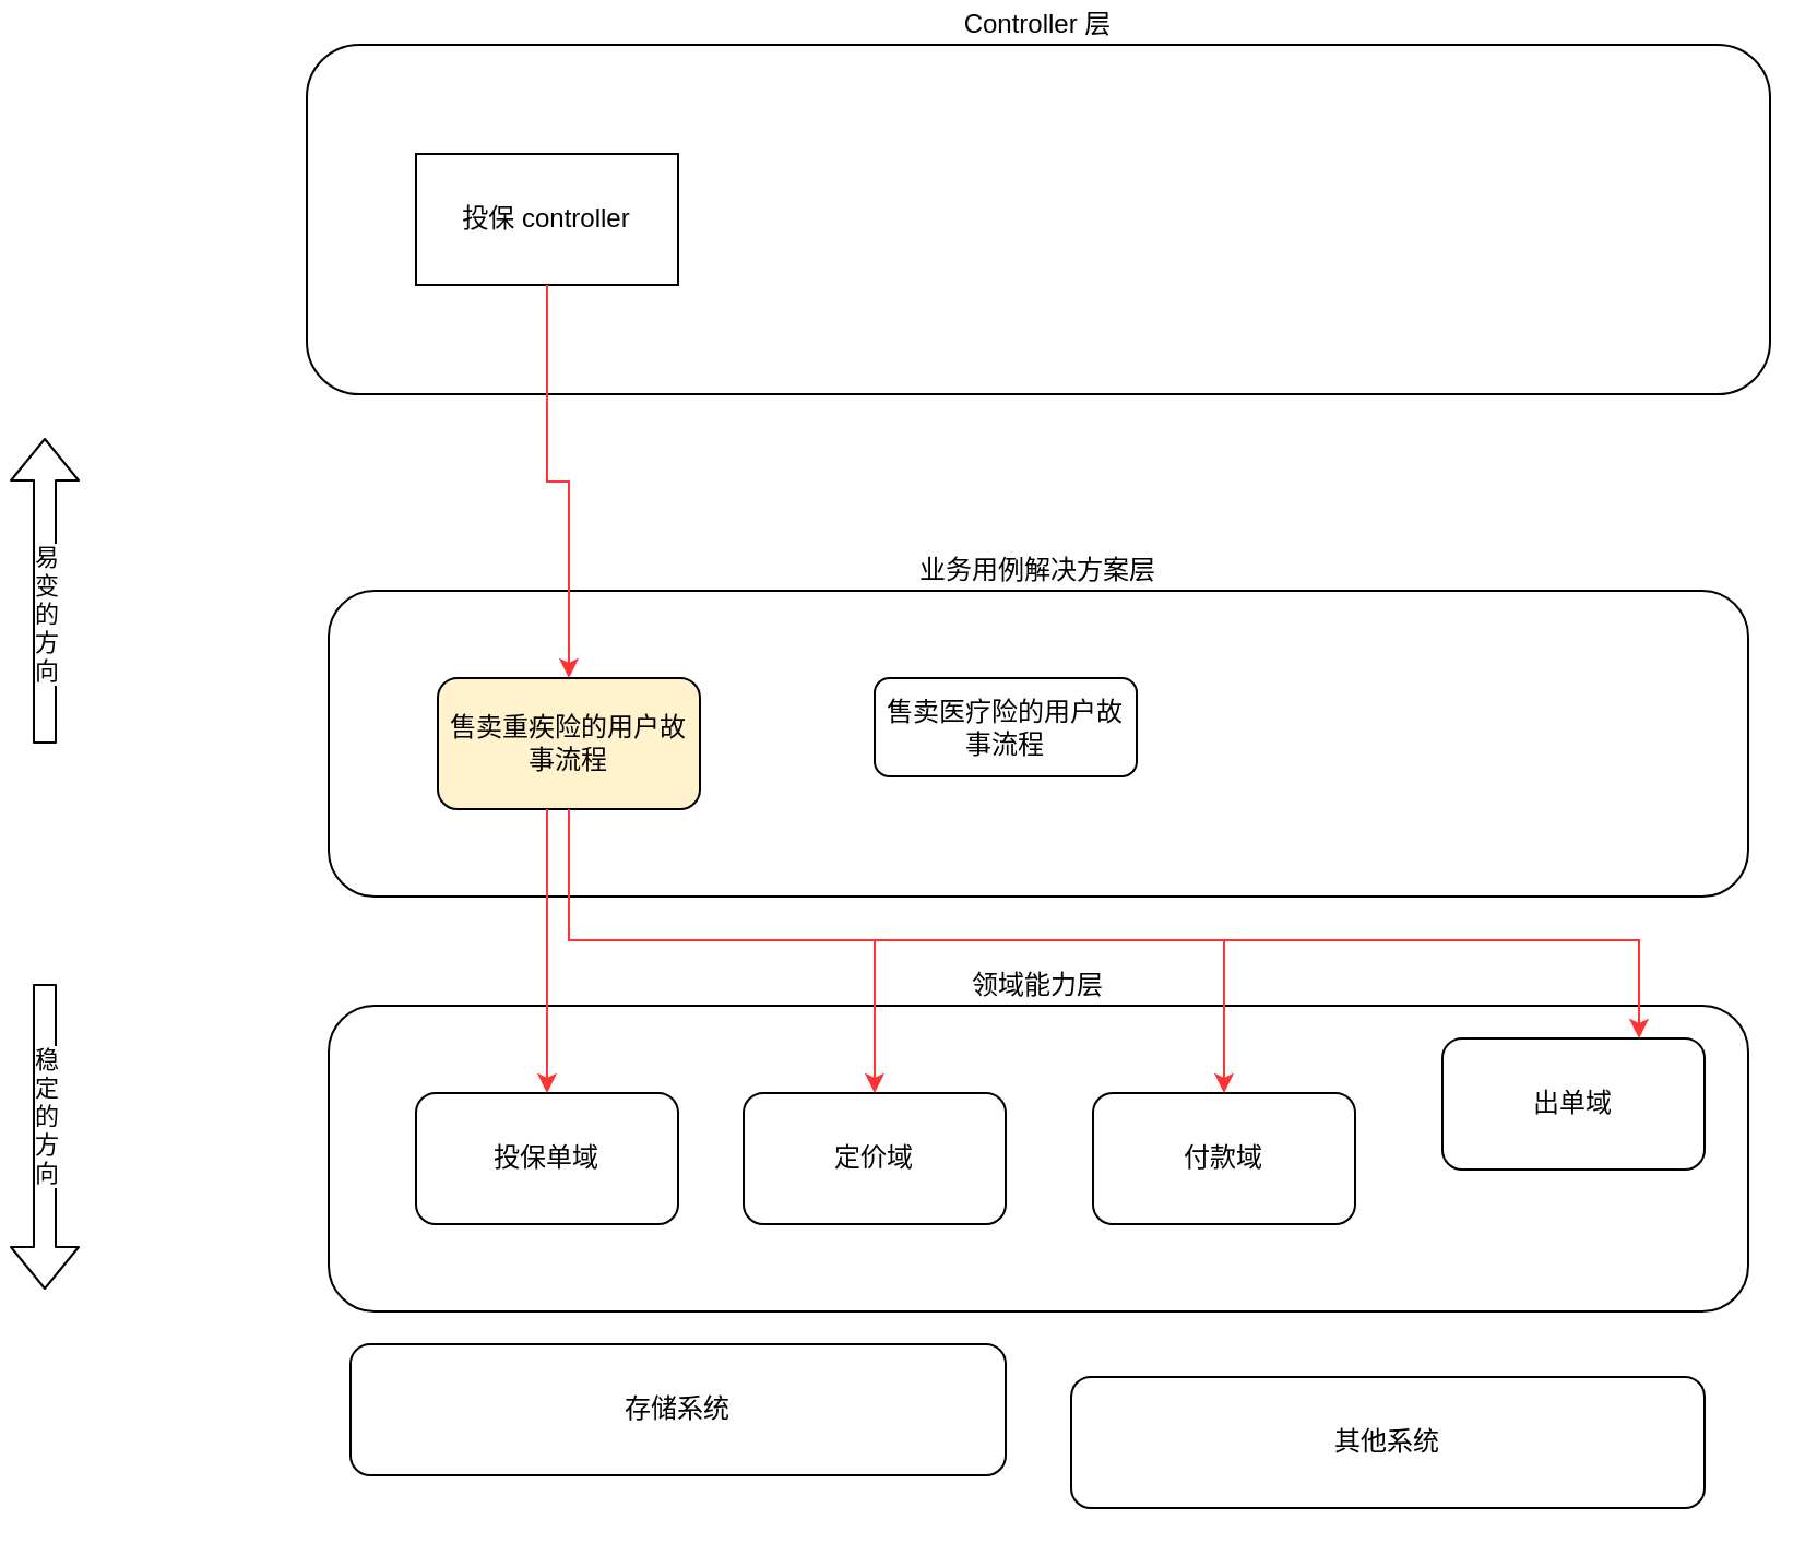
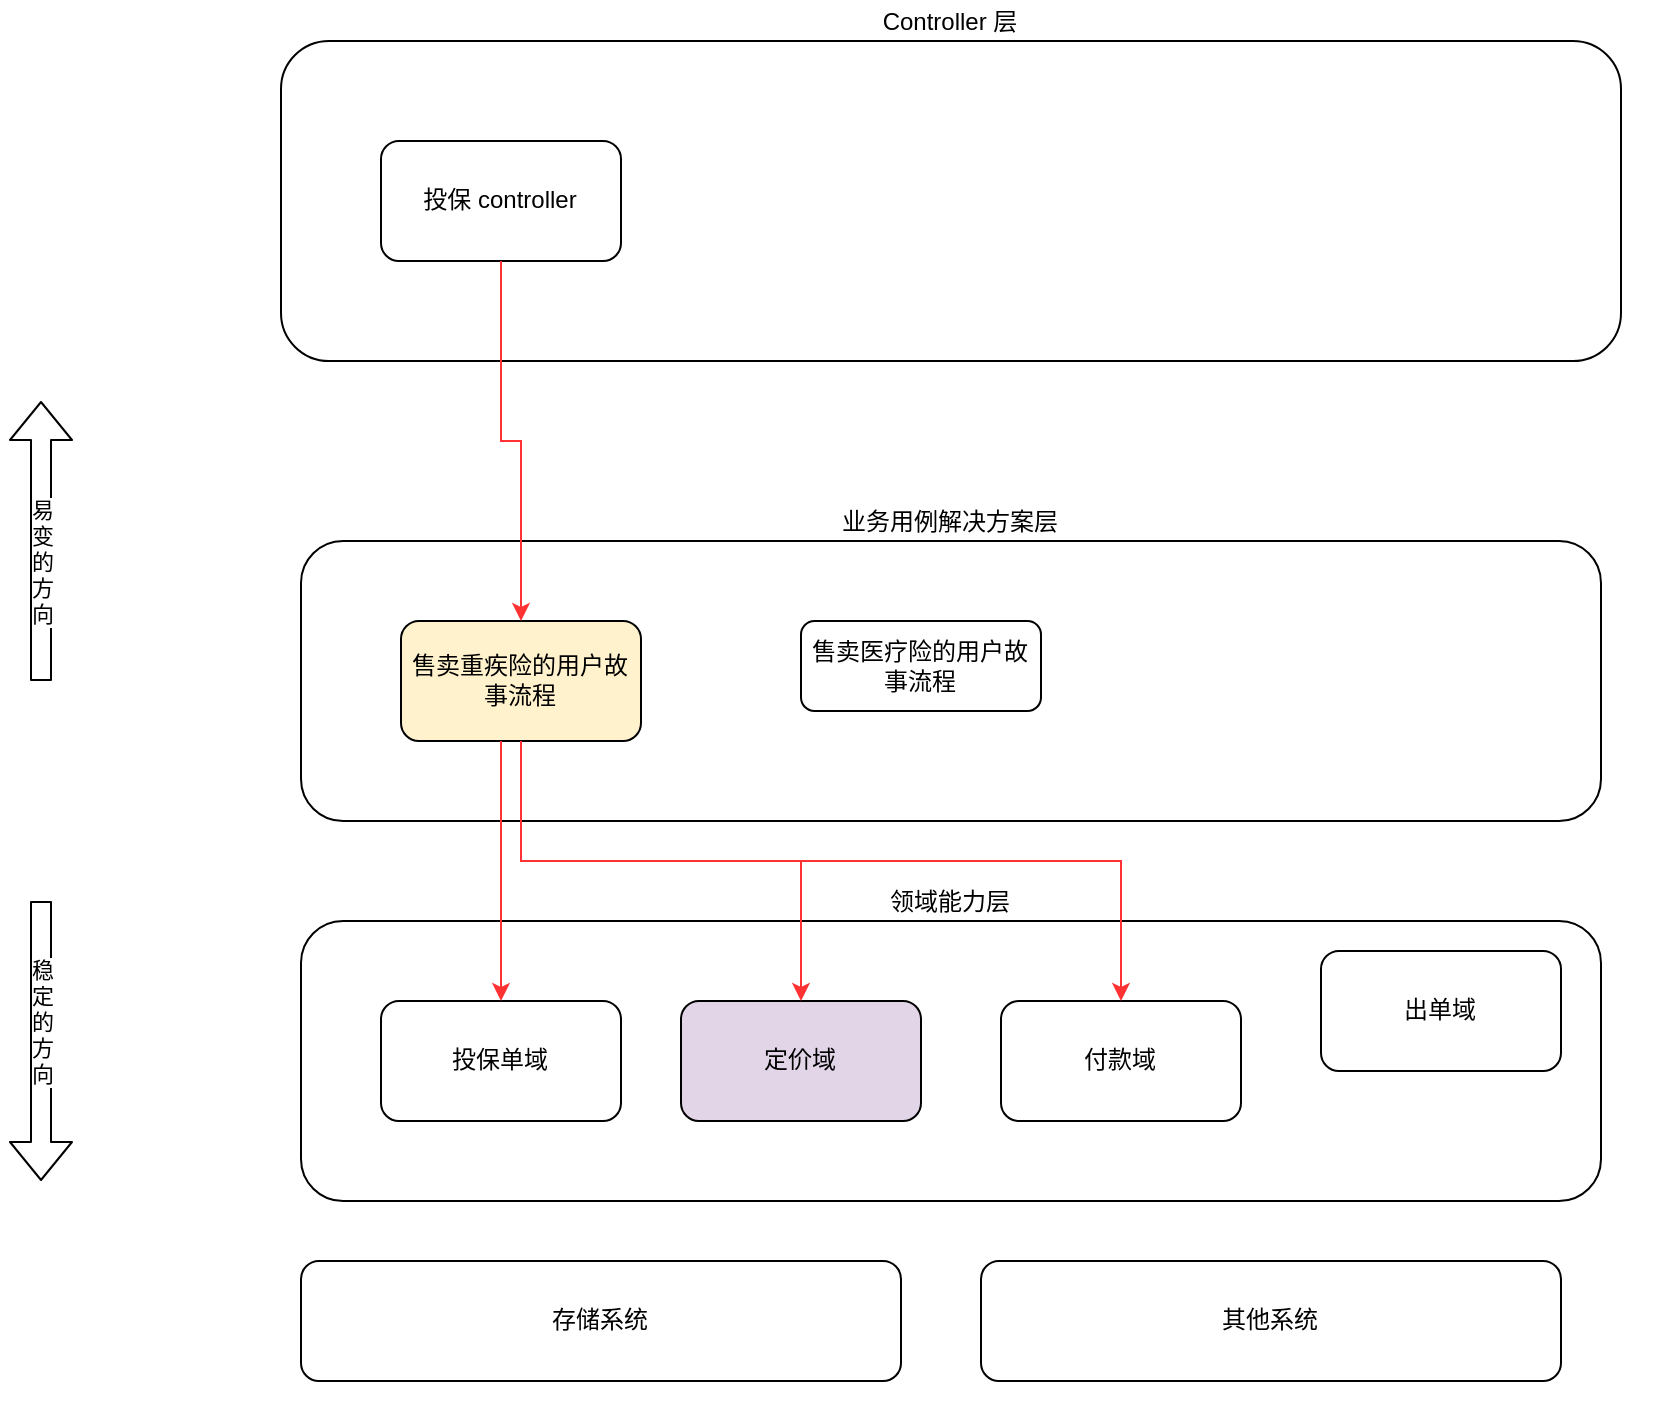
  <mxCell id="0" />
  <mxCell id="1" parent="0" />
  <mxCell id="2" value="Controller 层" style="rounded=1;whiteSpace=wrap;html=1;labelPosition=center;verticalLabelPosition=top;align=center;verticalAlign=bottom;" parent="1" vertex="1"><mxGeometry x="140" y="20" width="670" height="160" as="geometry" /></mxCell>
- <mxCell id="3" value="投保 controller" style="whiteSpace=wrap;html=1;rounded=0;" parent="1" vertex="1"><mxGeometry x="190" y="70" width="120" height="60" as="geometry" /></mxCell>
+ <mxCell id="3" value="投保 controller" style="rounded=1;whiteSpace=wrap;html=1;" parent="1" vertex="1"><mxGeometry x="190" y="70" width="120" height="60" as="geometry" /></mxCell>
  <mxCell id="4" value="业务用例解决方案层" style="rounded=1;whiteSpace=wrap;html=1;labelPosition=center;verticalLabelPosition=top;align=center;verticalAlign=bottom;" parent="1" vertex="1"><mxGeometry x="150" y="270" width="650" height="140" as="geometry" /></mxCell>
  <mxCell id="5" value="售卖重疾险的用户故事流程" style="rounded=1;whiteSpace=wrap;html=1;fillColor=#fff2cc;" parent="1" vertex="1"><mxGeometry x="200" y="310" width="120" height="60" as="geometry" /></mxCell>
  <mxCell id="6" value="售卖医疗险的用户故事流程" style="rounded=1;whiteSpace=wrap;html=1;" parent="1" vertex="1"><mxGeometry x="400" y="310" width="120" height="45" as="geometry" /></mxCell>
  <mxCell id="7" value="领域能力层" style="rounded=1;whiteSpace=wrap;html=1;labelPosition=center;verticalLabelPosition=top;align=center;verticalAlign=bottom;" parent="1" vertex="1"><mxGeometry x="150" y="460" width="650" height="140" as="geometry" /></mxCell>
  <mxCell id="8" value="投保单域" style="rounded=1;whiteSpace=wrap;html=1;" parent="1" vertex="1"><mxGeometry x="190" y="500" width="120" height="60" as="geometry" /></mxCell>
- <mxCell id="9" value="定价域" style="rounded=1;whiteSpace=wrap;html=1;" parent="1" vertex="1"><mxGeometry x="340" y="500" width="120" height="60" as="geometry" /></mxCell>
+ <mxCell id="9" value="定价域" style="rounded=1;whiteSpace=wrap;html=1;fillColor=#e1d5e7;" parent="1" vertex="1"><mxGeometry x="340" y="500" width="120" height="60" as="geometry" /></mxCell>
  <mxCell id="10" value="付款域" style="rounded=1;whiteSpace=wrap;html=1;" parent="1" vertex="1"><mxGeometry x="500" y="500" width="120" height="60" as="geometry" /></mxCell>
  <mxCell id="11" value="出单域" style="rounded=1;whiteSpace=wrap;html=1;" parent="1" vertex="1"><mxGeometry x="660" y="475" width="120" height="60" as="geometry" /></mxCell>
- <mxCell id="12" value="存储系统" style="rounded=1;whiteSpace=wrap;html=1;" parent="1" vertex="1"><mxGeometry x="160" y="615" width="300" height="60" as="geometry" /></mxCell>
+ <mxCell id="12" value="存储系统" style="rounded=1;whiteSpace=wrap;html=1;" parent="1" vertex="1"><mxGeometry x="150" y="630" width="300" height="60" as="geometry" /></mxCell>
  <mxCell id="13" value="其他系统" style="rounded=1;whiteSpace=wrap;html=1;" parent="1" vertex="1"><mxGeometry x="490" y="630" width="290" height="60" as="geometry" /></mxCell>
  <mxCell id="14" style="edgeStyle=orthogonalEdgeStyle;rounded=0;orthogonalLoop=1;jettySize=auto;html=1;strokeColor=#FF3333;" parent="1" source="3" target="5" edge="1"><mxGeometry relative="1" as="geometry" /></mxCell>
  <mxCell id="15" style="edgeStyle=orthogonalEdgeStyle;rounded=0;orthogonalLoop=1;jettySize=auto;html=1;strokeColor=#FF3333;" parent="1" source="5" target="9" edge="1"><mxGeometry relative="1" as="geometry"><Array as="points"><mxPoint x="260" y="430" /><mxPoint x="400" y="430" /></Array></mxGeometry></mxCell>
  <mxCell id="16" style="edgeStyle=orthogonalEdgeStyle;rounded=0;orthogonalLoop=1;jettySize=auto;html=1;strokeColor=#FF3333;" parent="1" source="5" target="8" edge="1"><mxGeometry relative="1" as="geometry"><Array as="points"><mxPoint x="250" y="400" /><mxPoint x="250" y="400" /></Array></mxGeometry></mxCell>
  <mxCell id="17" style="edgeStyle=orthogonalEdgeStyle;rounded=0;orthogonalLoop=1;jettySize=auto;html=1;entryX=0.5;entryY=0;entryDx=0;entryDy=0;strokeColor=#FF3333;" parent="1" source="5" target="10" edge="1"><mxGeometry relative="1" as="geometry"><Array as="points"><mxPoint x="260" y="430" /><mxPoint x="560" y="430" /></Array></mxGeometry></mxCell>
- <mxCell id="18" style="edgeStyle=orthogonalEdgeStyle;rounded=0;orthogonalLoop=1;jettySize=auto;html=1;entryX=0.75;entryY=0;entryDx=0;entryDy=0;strokeColor=#FF3333;" parent="1" source="5" target="11" edge="1"><mxGeometry relative="1" as="geometry"><Array as="points"><mxPoint x="260" y="430" /><mxPoint x="750" y="430" /></Array></mxGeometry></mxCell>
  <mxCell id="19" value="" style="shape=flexArrow;endArrow=classic;html=1;" edge="1" parent="1"><mxGeometry width="50" height="50" relative="1" as="geometry"><mxPoint x="20" y="340" as="sourcePoint" /><mxPoint x="20" y="200" as="targetPoint" /></mxGeometry></mxCell>
  <mxCell id="20" value="易&lt;br&gt;变&lt;br&gt;的&lt;br&gt;方&lt;br&gt;向" style="edgeLabel;html=1;align=center;verticalAlign=middle;resizable=0;points=[];" vertex="1" connectable="0" parent="19"><mxGeometry x="0.357" y="-3" relative="1" as="geometry"><mxPoint x="-3" y="35" as="offset" /></mxGeometry></mxCell>
  <mxCell id="21" value="" style="shape=flexArrow;endArrow=classic;html=1;" edge="1" parent="1"><mxGeometry width="50" height="50" relative="1" as="geometry"><mxPoint x="20" y="450" as="sourcePoint" /><mxPoint x="20" y="590" as="targetPoint" /></mxGeometry></mxCell>
  <mxCell id="22" value="稳&lt;br&gt;定&lt;br&gt;的&lt;br&gt;方&lt;br&gt;向" style="edgeLabel;html=1;align=center;verticalAlign=middle;resizable=0;points=[];" vertex="1" connectable="0" parent="21"><mxGeometry x="-0.357" y="3" relative="1" as="geometry"><mxPoint x="-3" y="15" as="offset" /></mxGeometry></mxCell>
